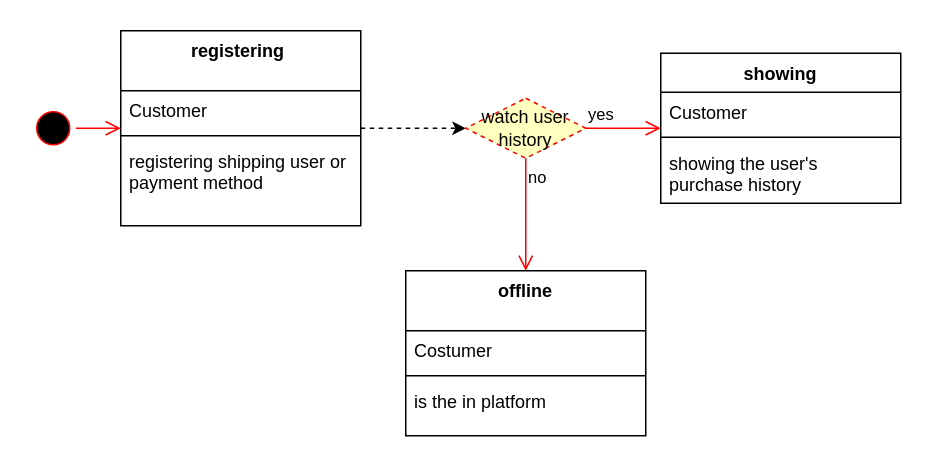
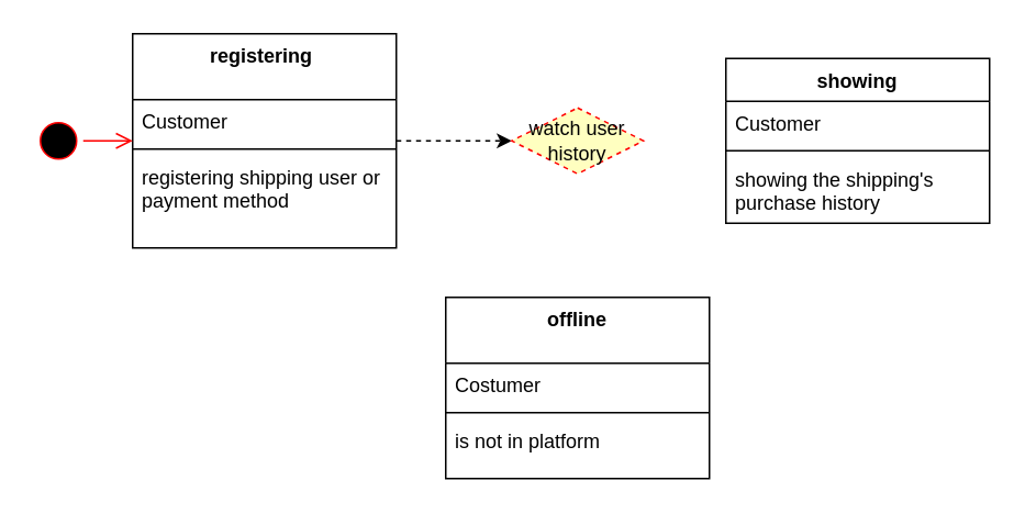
  <mxCell id="0" />
  <mxCell id="1" parent="0" />
  <mxCell id="2" value="showing" style="swimlane;fontStyle=1;align=center;verticalAlign=top;childLayout=stackLayout;horizontal=1;startSize=26;horizontalStack=0;resizeParent=1;resizeParentMax=0;resizeLast=0;collapsible=1;marginBottom=0;whiteSpace=wrap;html=1;" parent="1" vertex="1"><mxGeometry x="440" y="35" width="160" height="100" as="geometry" /></mxCell>
  <mxCell id="3" value="Customer" style="text;strokeColor=none;fillColor=none;align=left;verticalAlign=top;spacingLeft=4;spacingRight=4;overflow=hidden;rotatable=0;points=[[0,0.5],[1,0.5]];portConstraint=eastwest;whiteSpace=wrap;html=1;" parent="2" vertex="1"><mxGeometry y="26" width="160" height="26" as="geometry" /></mxCell>
  <mxCell id="4" value="" style="line;strokeWidth=1;fillColor=none;align=left;verticalAlign=middle;spacingTop=-1;spacingLeft=3;spacingRight=3;rotatable=0;labelPosition=right;points=[];portConstraint=eastwest;strokeColor=inherit;" parent="2" vertex="1"><mxGeometry y="52" width="160" height="8" as="geometry" /></mxCell>
- <mxCell id="5" value="showing the user's purchase history" style="text;strokeColor=none;fillColor=none;align=left;verticalAlign=top;spacingLeft=4;spacingRight=4;overflow=hidden;rotatable=0;points=[[0,0.5],[1,0.5]];portConstraint=eastwest;whiteSpace=wrap;html=1;" parent="2" vertex="1"><mxGeometry y="60" width="160" height="40" as="geometry" /></mxCell>
+ <mxCell id="5" value="showing the shipping's purchase history" style="text;strokeColor=none;fillColor=none;align=left;verticalAlign=top;spacingLeft=4;spacingRight=4;overflow=hidden;rotatable=0;points=[[0,0.5],[1,0.5]];portConstraint=eastwest;whiteSpace=wrap;html=1;" parent="2" vertex="1"><mxGeometry y="60" width="160" height="40" as="geometry" /></mxCell>
  <mxCell id="6" style="edgeStyle=orthogonalEdgeStyle;rounded=0;orthogonalLoop=1;jettySize=auto;html=1;dashed=1;" parent="1" source="7" target="11" edge="1"><mxGeometry relative="1" as="geometry" /></mxCell>
  <mxCell id="7" value="registering&amp;nbsp;" style="swimlane;fontStyle=1;align=center;verticalAlign=top;childLayout=stackLayout;horizontal=1;startSize=40;horizontalStack=0;resizeParent=1;resizeParentMax=0;resizeLast=0;collapsible=1;marginBottom=0;whiteSpace=wrap;html=1;" parent="1" vertex="1"><mxGeometry x="80" y="20" width="160" height="130" as="geometry" /></mxCell>
  <mxCell id="8" value="Customer" style="text;strokeColor=none;fillColor=none;align=left;verticalAlign=top;spacingLeft=4;spacingRight=4;overflow=hidden;rotatable=0;points=[[0,0.5],[1,0.5]];portConstraint=eastwest;whiteSpace=wrap;html=1;" parent="7" vertex="1"><mxGeometry y="40" width="160" height="26" as="geometry" /></mxCell>
  <mxCell id="9" value="" style="line;strokeWidth=1;fillColor=none;align=left;verticalAlign=middle;spacingTop=-1;spacingLeft=3;spacingRight=3;rotatable=0;labelPosition=right;points=[];portConstraint=eastwest;strokeColor=inherit;" parent="7" vertex="1"><mxGeometry y="66" width="160" height="8" as="geometry" /></mxCell>
  <mxCell id="10" value="registering shipping user or payment method&amp;nbsp;" style="text;strokeColor=none;fillColor=none;align=left;verticalAlign=top;spacingLeft=4;spacingRight=4;overflow=hidden;rotatable=0;points=[[0,0.5],[1,0.5]];portConstraint=eastwest;whiteSpace=wrap;html=1;" parent="7" vertex="1"><mxGeometry y="74" width="160" height="56" as="geometry" /></mxCell>
  <mxCell id="11" value="watch user history" style="rhombus;whiteSpace=wrap;html=1;fontColor=#000000;fillColor=#ffffc0;strokeColor=#ff0000;dashed=1;" parent="1" vertex="1"><mxGeometry x="310" y="65" width="80" height="40" as="geometry" /></mxCell>
- <mxCell id="12" value="yes" style="edgeStyle=orthogonalEdgeStyle;html=1;align=left;verticalAlign=bottom;endArrow=open;endSize=8;strokeColor=#ff0000;rounded=0;" parent="1" source="11" target="2" edge="1"><mxGeometry x="-1" relative="1" as="geometry"><mxPoint x="374" y="290" as="targetPoint" /></mxGeometry></mxCell>
- <mxCell id="13" value="no" style="edgeStyle=orthogonalEdgeStyle;html=1;align=left;verticalAlign=top;endArrow=open;endSize=8;strokeColor=#ff0000;rounded=0;" parent="1" source="11" target="16" edge="1"><mxGeometry x="-1" relative="1" as="geometry"><mxPoint x="350" y="180" as="targetPoint" /></mxGeometry></mxCell>
  <mxCell id="14" value="" style="ellipse;html=1;shape=startState;fillColor=#000000;strokeColor=#ff0000;" parent="1" vertex="1"><mxGeometry x="20" y="70" width="30" height="30" as="geometry" /></mxCell>
  <mxCell id="15" value="" style="edgeStyle=orthogonalEdgeStyle;html=1;verticalAlign=bottom;endArrow=open;endSize=8;strokeColor=#ff0000;rounded=0;" parent="1" source="14" target="7" edge="1"><mxGeometry relative="1" as="geometry"><mxPoint x="125" y="120" as="targetPoint" /></mxGeometry></mxCell>
  <mxCell id="16" value="offline" style="swimlane;fontStyle=1;align=center;verticalAlign=top;childLayout=stackLayout;horizontal=1;startSize=40;horizontalStack=0;resizeParent=1;resizeParentMax=0;resizeLast=0;collapsible=1;marginBottom=0;whiteSpace=wrap;html=1;" vertex="1" parent="1"><mxGeometry x="270" y="180" width="160" height="110" as="geometry" /></mxCell>
  <mxCell id="17" value="Costumer" style="text;strokeColor=none;fillColor=none;align=left;verticalAlign=top;spacingLeft=4;spacingRight=4;overflow=hidden;rotatable=0;points=[[0,0.5],[1,0.5]];portConstraint=eastwest;whiteSpace=wrap;html=1;" vertex="1" parent="16"><mxGeometry y="40" width="160" height="26" as="geometry" /></mxCell>
  <mxCell id="18" value="" style="line;strokeWidth=1;fillColor=none;align=left;verticalAlign=middle;spacingTop=-1;spacingLeft=3;spacingRight=3;rotatable=0;labelPosition=right;points=[];portConstraint=eastwest;strokeColor=inherit;" vertex="1" parent="16"><mxGeometry y="66" width="160" height="8" as="geometry" /></mxCell>
- <mxCell id="19" value="is the in platform" style="text;strokeColor=none;fillColor=none;align=left;verticalAlign=top;spacingLeft=4;spacingRight=4;overflow=hidden;rotatable=0;points=[[0,0.5],[1,0.5]];portConstraint=eastwest;whiteSpace=wrap;html=1;" vertex="1" parent="16"><mxGeometry y="74" width="160" height="36" as="geometry" /></mxCell>
+ <mxCell id="19" value="is not in platform" style="text;strokeColor=none;fillColor=none;align=left;verticalAlign=top;spacingLeft=4;spacingRight=4;overflow=hidden;rotatable=0;points=[[0,0.5],[1,0.5]];portConstraint=eastwest;whiteSpace=wrap;html=1;" vertex="1" parent="16"><mxGeometry y="74" width="160" height="36" as="geometry" /></mxCell>
